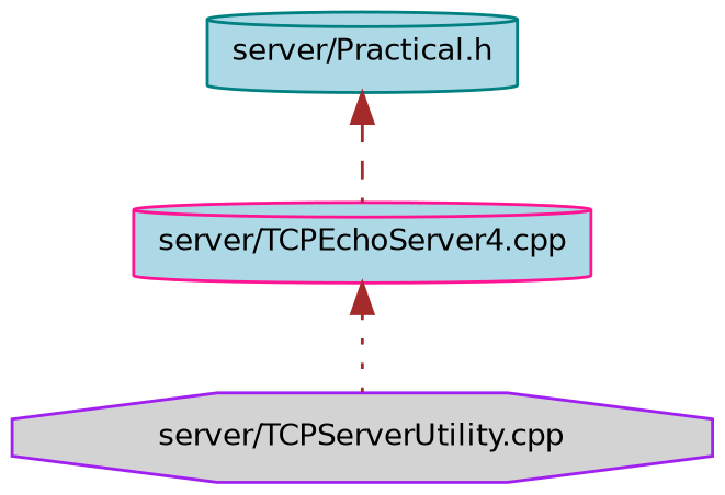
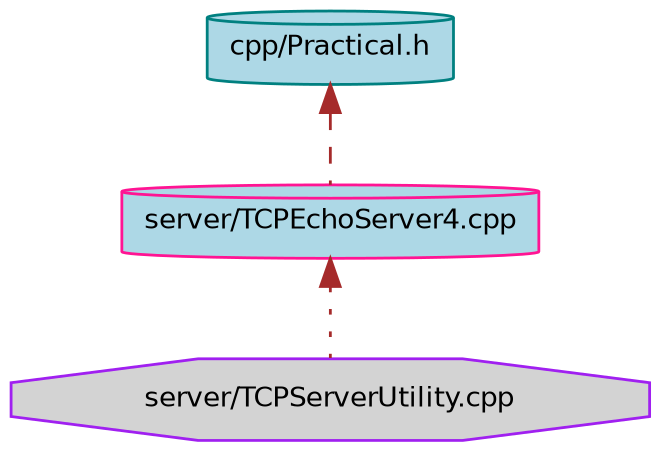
  digraph {
    node [fillcolor=lightblue fontname=Helvetica fontsize=10 shape=cylinder style=filled]
    edge [color=brown dir=back fontname=Helvetica fontsize=10 labelfontname=Helvetica labelfontsize=10]
-   n1 [color=teal fontcolor=black height=0.2 label="server/Practical.h" width=0.4]
+   n1 [color=teal fontcolor=black height=0.2 label="cpp/Practical.h" width=0.4]
    n2 [color=deeppink height=0.2 label="server/TCPEchoServer4.cpp" width=0.4]
    n3 [color=purple fillcolor=lightgrey height=0.2 label="server/TCPServerUtility.cpp" shape=octagon width=0.4]
    n1 -> n2 [style=dashed]
    n2 -> n3 [style=dotted]
  }
